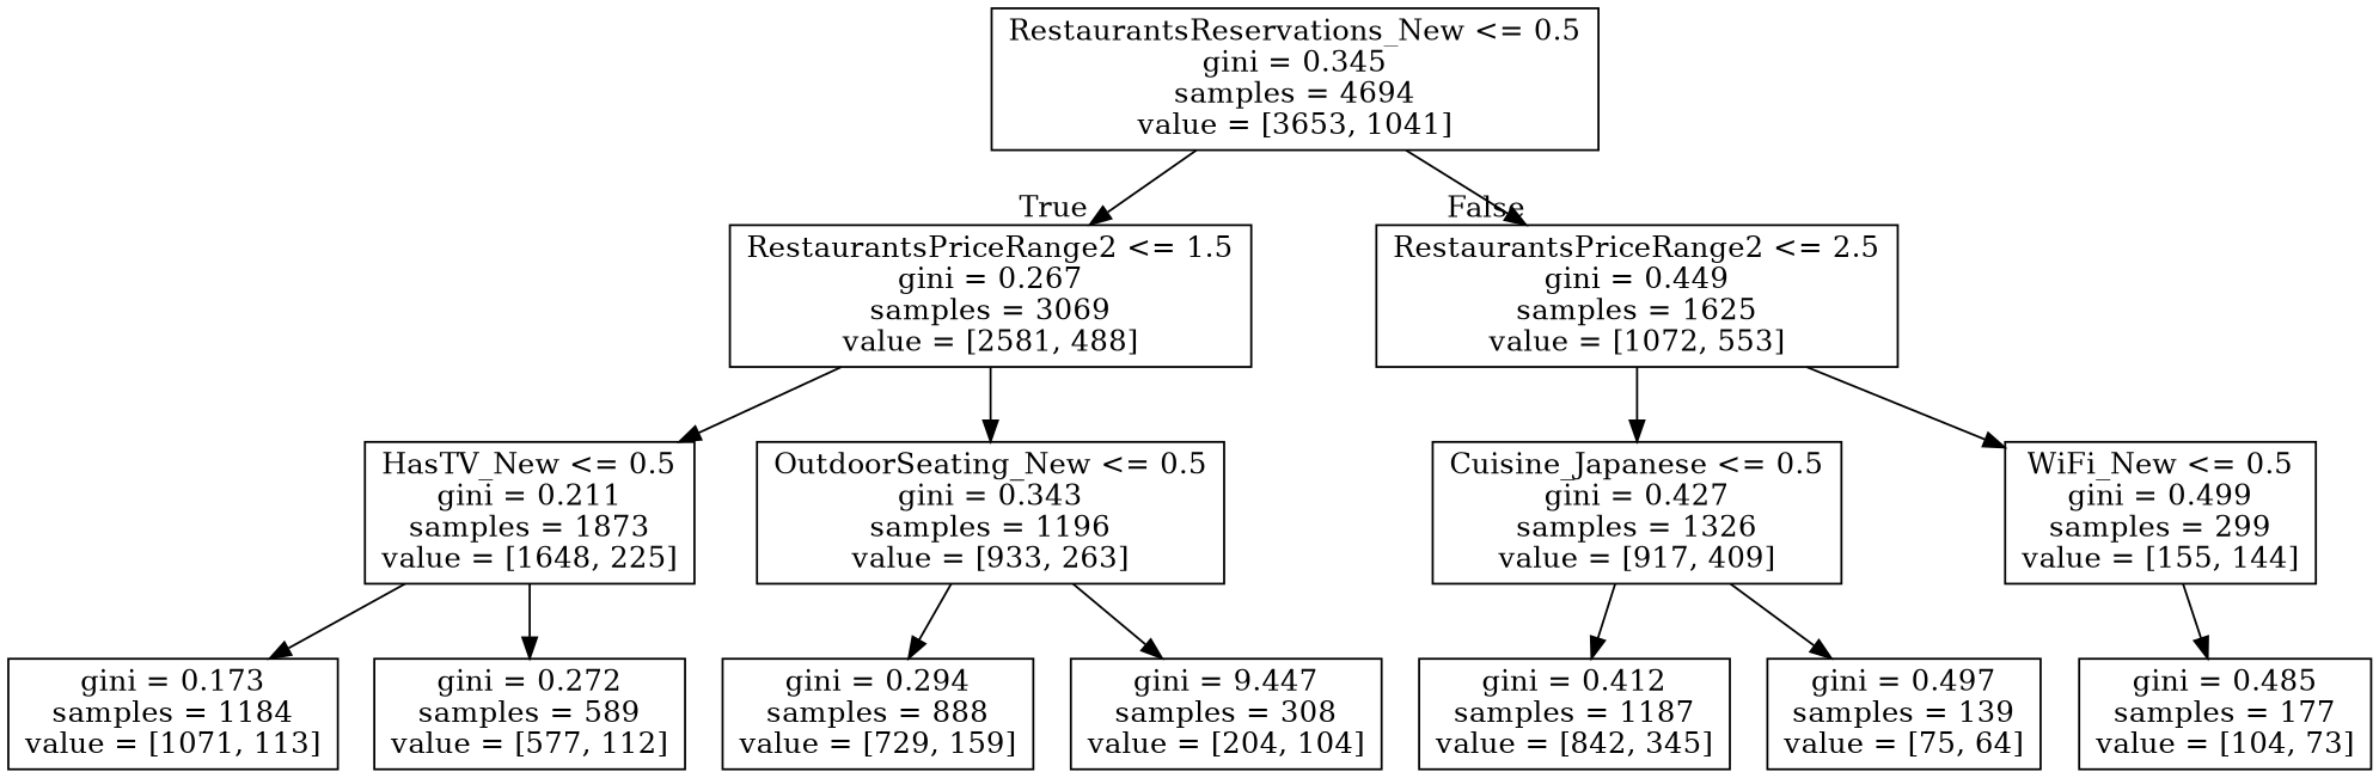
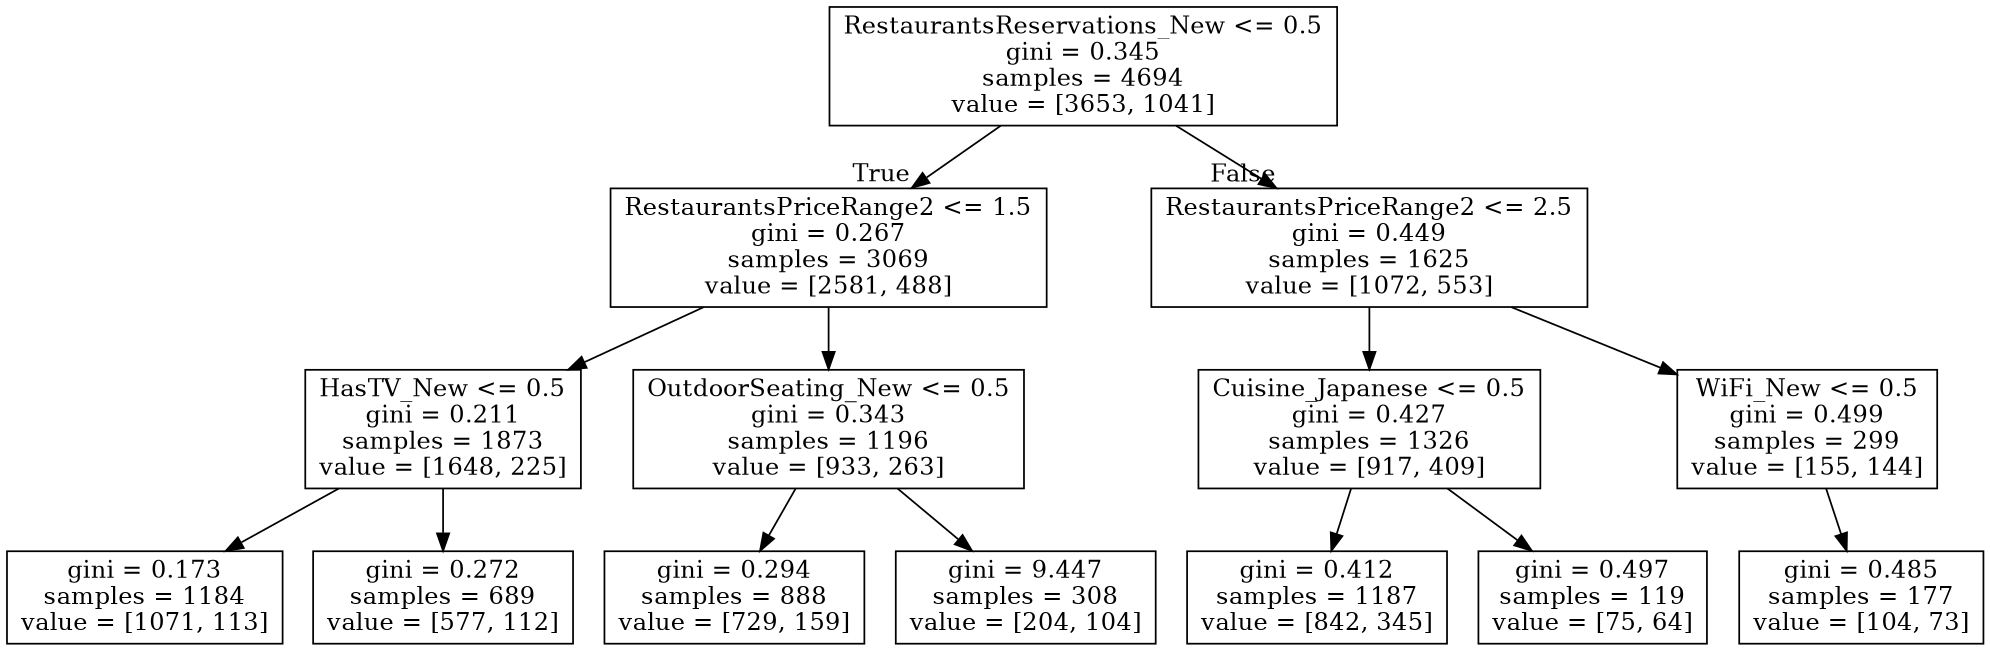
  digraph {
    node [shape=box]
    n1 [label="RestaurantsReservations_New <= 0.5\ngini = 0.345\nsamples = 4694\nvalue = [3653, 1041]"]
    n2 [label="RestaurantsPriceRange2 <= 1.5\ngini = 0.267\nsamples = 3069\nvalue = [2581, 488]"]
    n3 [label="RestaurantsPriceRange2 <= 2.5\ngini = 0.449\nsamples = 1625\nvalue = [1072, 553]"]
    n4 [label="HasTV_New <= 0.5\ngini = 0.211\nsamples = 1873\nvalue = [1648, 225]"]
    n5 [label="OutdoorSeating_New <= 0.5\ngini = 0.343\nsamples = 1196\nvalue = [933, 263]"]
    n6 [label="Cuisine_Japanese <= 0.5\ngini = 0.427\nsamples = 1326\nvalue = [917, 409]"]
    n7 [label="WiFi_New <= 0.5\ngini = 0.499\nsamples = 299\nvalue = [155, 144]"]
    n8 [label="gini = 0.173\nsamples = 1184\nvalue = [1071, 113]"]
-   n9 [label="gini = 0.272\nsamples = 589\nvalue = [577, 112]"]
+   n9 [label="gini = 0.272\nsamples = 689\nvalue = [577, 112]"]
    n10 [label="gini = 0.294\nsamples = 888\nvalue = [729, 159]"]
    n11 [label="gini = 9.447\nsamples = 308\nvalue = [204, 104]"]
    n12 [label="gini = 0.412\nsamples = 1187\nvalue = [842, 345]"]
-   n13 [label="gini = 0.497\nsamples = 139\nvalue = [75, 64]"]
+   n13 [label="gini = 0.497\nsamples = 119\nvalue = [75, 64]"]
    n14 [label="gini = 0.485\nsamples = 177\nvalue = [104, 73]"]
    n1 -> n2 [headlabel=True labelangle=45 labeldistance=2.5]
    n1 -> n3 [headlabel=False labelangle=-45 labeldistance=2.5]
    n2 -> n4
    n2 -> n5
    n3 -> n6
    n3 -> n7
    n4 -> n8
    n4 -> n9
    n5 -> n10
    n5 -> n11
    n6 -> n12
    n6 -> n13
    n7 -> n14
  }
